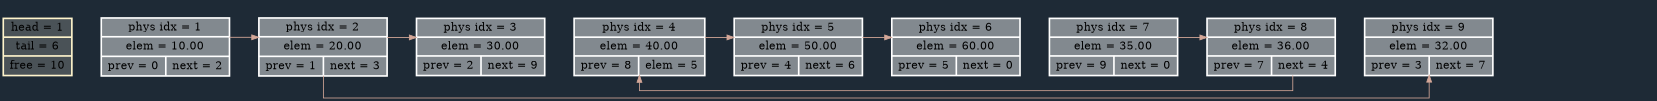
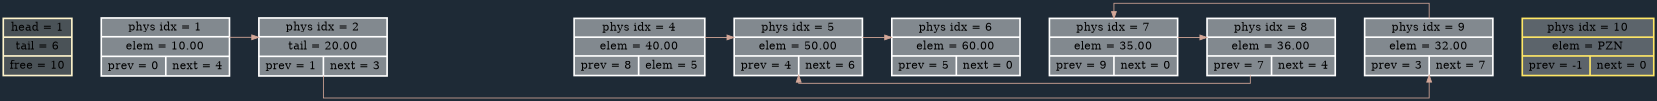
  digraph {
    bgcolor="#1E2A36"
    rankdir=LR
    splines=ortho
    node [color="#FFFFFF" fillcolor="#82898F" penwidth=2.0 shape=record style=filled]
    edge [style=invis weight=500]
    n1 [color="#FFF4CC" fillcolor="#4A5257" label="head = 1 | tail = 6 | free = 10"]
-   n2 [label="phys idx = 1 | elem = 10.00 | {prev = 0 | next = 2}"]
-   n3 [label="phys idx = 2 | elem = 20.00 | {prev = 1 | next = 3}"]
-   n4 [label="phys idx = 3 | elem = 30.00 | {prev = 2 | next = 9}"]
+   n2 [label="phys idx = 1 | elem = 10.00 | {prev = 0 | next = 4}"]
+   n3 [label="phys idx = 2 | tail = 20.00 | {prev = 1 | next = 3}"]
    n5 [label="phys idx = 9 | elem = 32.00 | {prev = 3 | next = 7}"]
    n6 [label="phys idx = 4 | elem = 40.00 | {prev = 8 | elem = 5}"]
    n7 [label="phys idx = 5 | elem = 50.00 | {prev = 4 | next = 6}"]
    n8 [label="phys idx = 7 | elem = 35.00 | {prev = 9 | next = 0}"]
+   n9 [color="#ffe766" fillcolor="#5C646B" label="phys idx = 10 | elem = PZN | {prev = -1 | next = 0} "]
    n10 [label="phys idx = 6 | elem = 60.00 | {prev = 5 | next = 0}"]
    n11 [label="phys idx = 8 | elem = 36.00 | {prev = 7 | next = 4}"]
    n1 -> n2
    n2 -> n3
    n2 -> n3 [arrowsize=0.85 color="#D4A798" penwidth=1 style="" weight=""]
-   n3 -> n4
-   n3 -> n4 [arrowsize=0.85 color="#D4A798" penwidth=1 style="" weight=""]
    n3 -> n5 [arrowsize=0.85 color="#D4A798" penwidth=1 style="" weight=""]
-   n4 -> n6
+   n5 -> n8 [arrowsize=0.85 color="#D4A798" penwidth=1 style="" weight=""]
+   n5 -> n9 [weight=1000]
    n6 -> n7
    n6 -> n7 [arrowsize=0.85 color="#D4A798" penwidth=1 style="" weight=""]
    n7 -> n10
    n7 -> n10 [arrowsize=0.85 color="#D4A798" penwidth=1 style="" weight=""]
    n8 -> n11
    n8 -> n11 [arrowsize=0.85 color="#D4A798" penwidth=1 style="" weight=""]
    n10 -> n8
    n11 -> n5
-   n11 -> n6 [arrowsize=0.85 color="#D4A798" penwidth=1 style="" weight=""]
+   n11 -> n7 [arrowsize=0.85 color="#D4A798" penwidth=1 style="" weight=""]
  }
